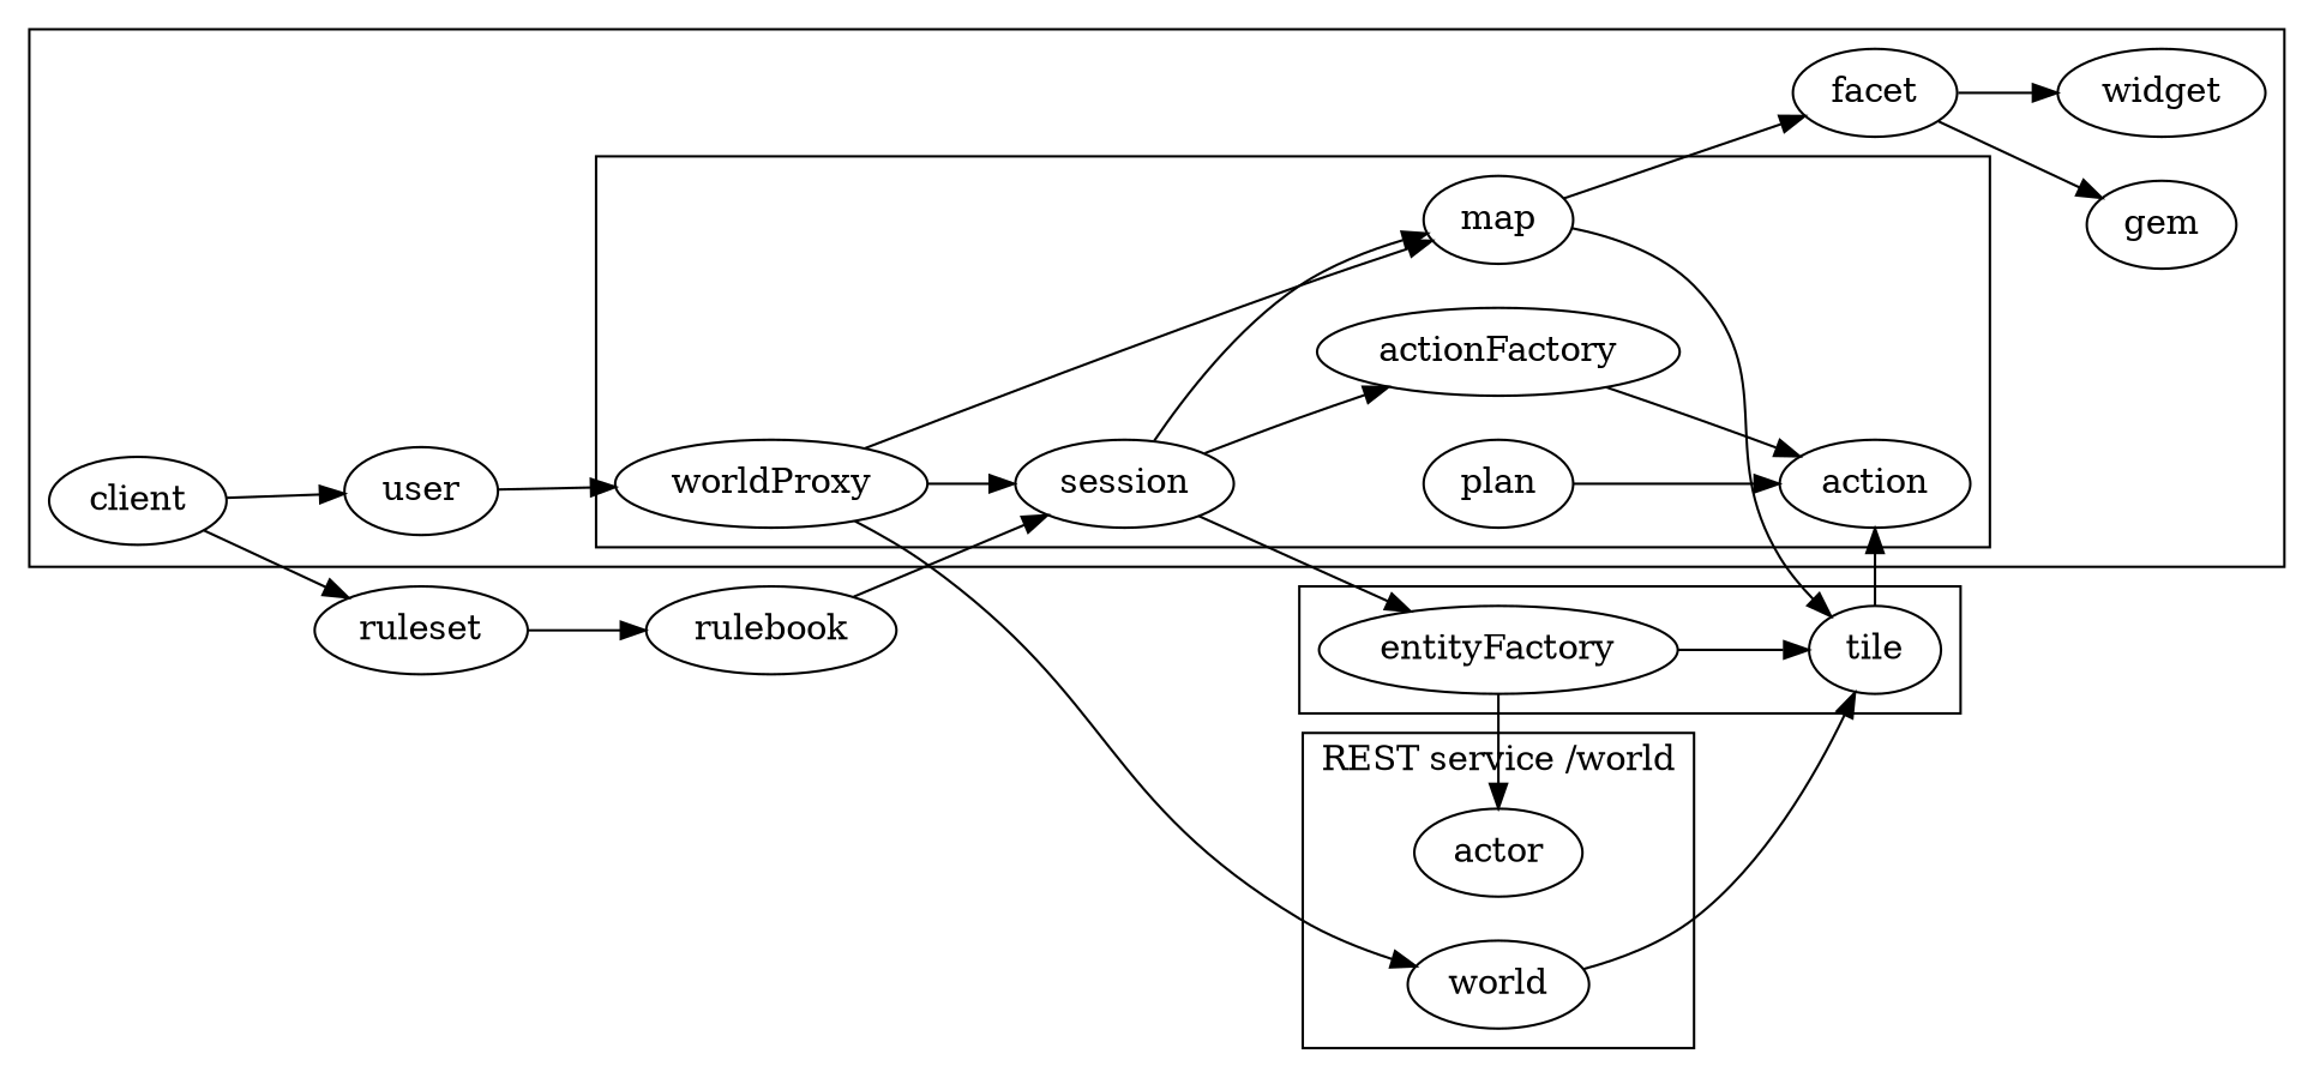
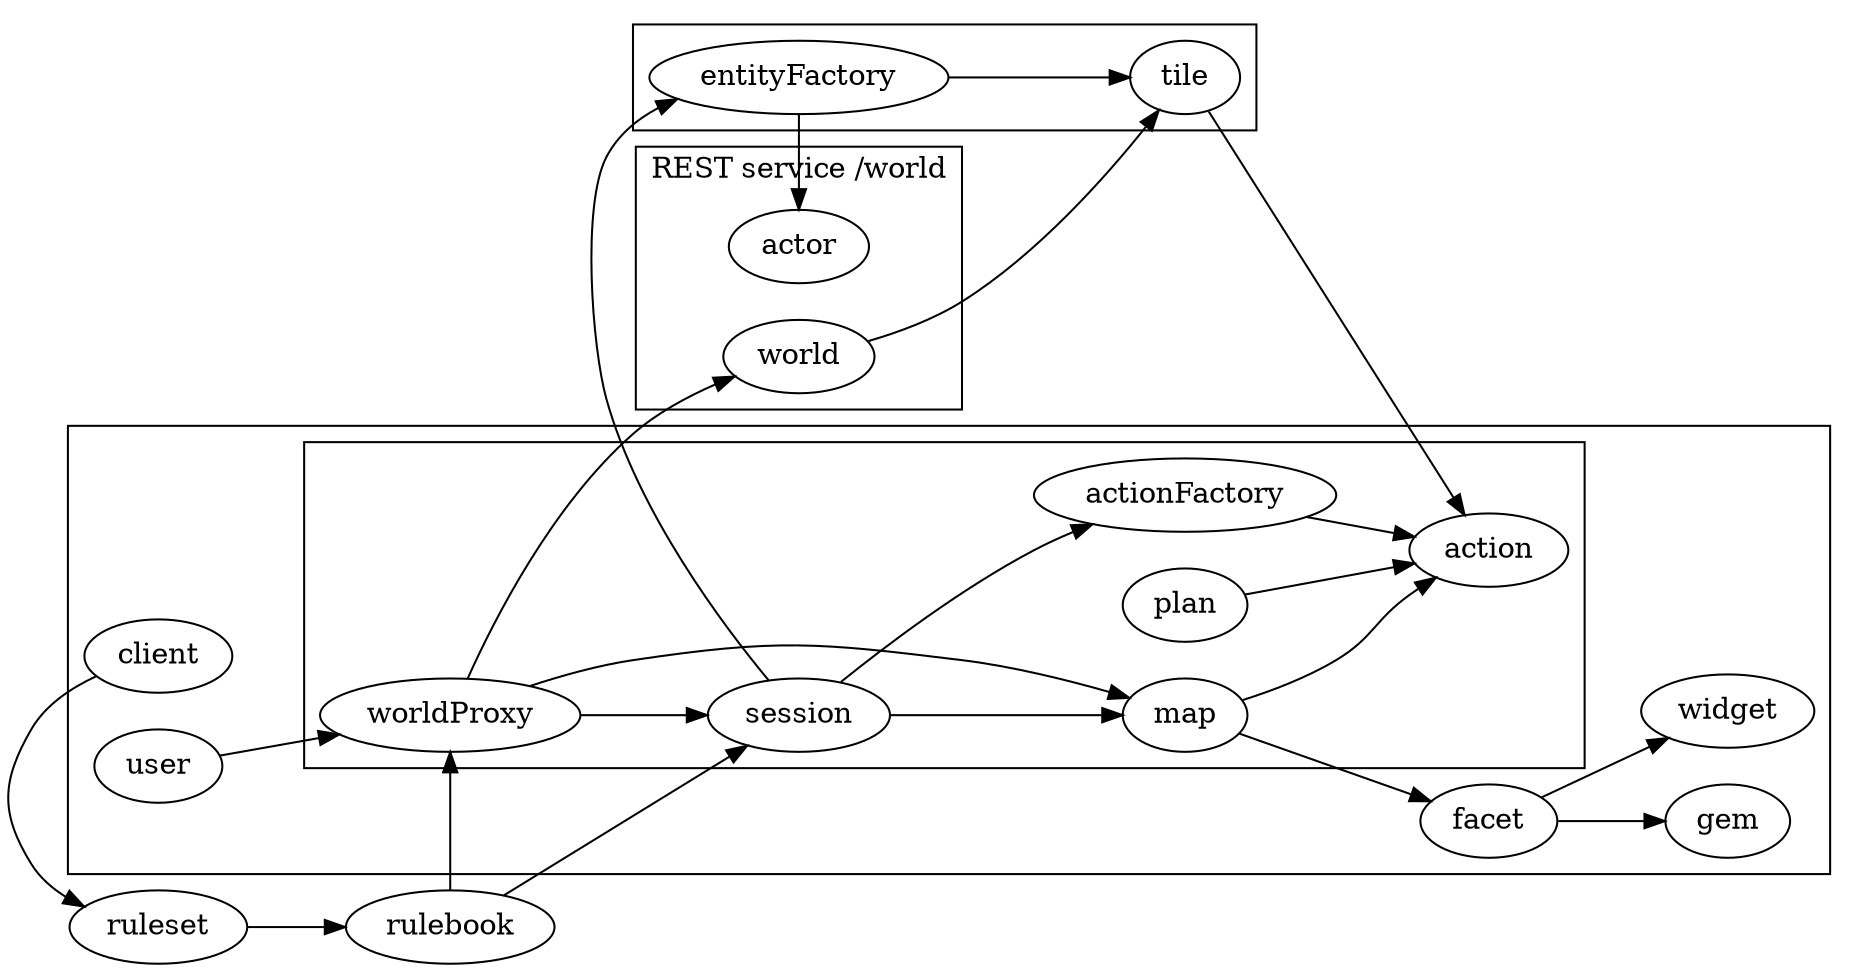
  digraph {
    rankdir=LR
    worldProxy
    map
    session
    plan
    action
    actionFactory
    client
    user
    facet
    gem
    widget
    entityFactory
    tile
    world
    actor
    ruleset
    rulebook
    subgraph cluster_1 {
      client
      user
      facet
      gem
      widget
      subgraph cluster_2 {
        worldProxy
        map
        session
        plan
        action
        actionFactory
      }
    }
    subgraph cluster_3 {
      entityFactory
      tile
    }
    subgraph cluster_4 {
      label="REST service /world"
      world
      actor
    }
    worldProxy -> map
    worldProxy -> session
    worldProxy -> world
    map -> facet
-   map -> tile
+   map -> action
    session -> map
    session -> actionFactory
    session -> entityFactory
    plan -> action
    actionFactory -> action
-   client -> user
    client -> ruleset
    user -> worldProxy
    facet -> gem
    facet -> widget
    entityFactory -> tile
    entityFactory -> actor
    tile -> action
    world -> tile
    ruleset -> rulebook
+   rulebook -> worldProxy
    rulebook -> session
  }
